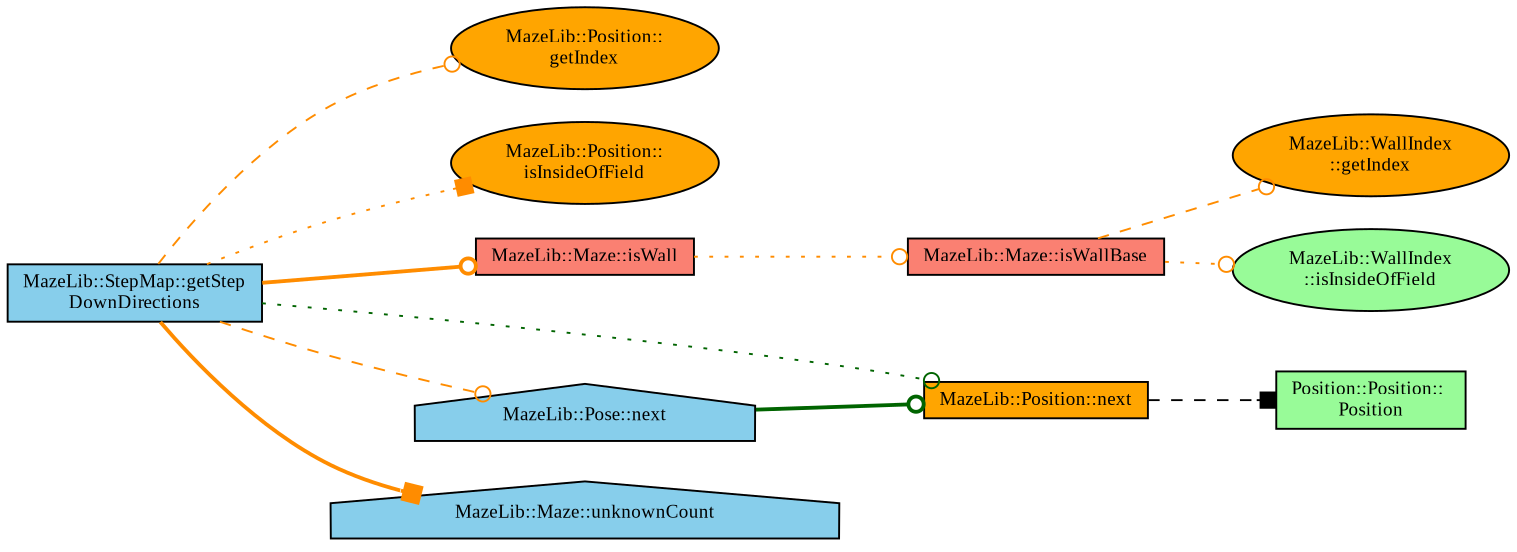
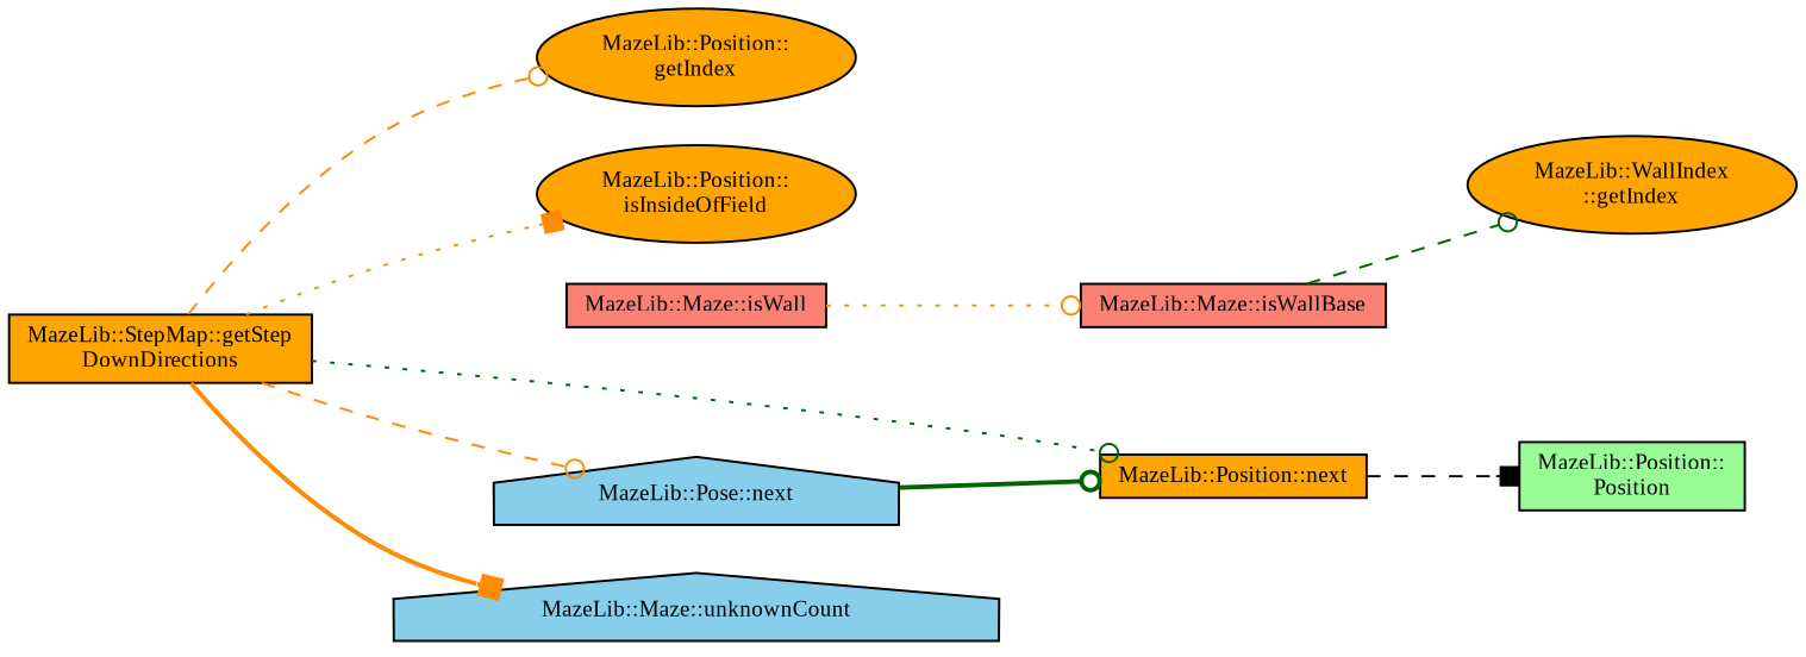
  digraph {
    fontname="Liberation Serif"
    rankdir=LR
    node [color=black fillcolor=orange fontname="Liberation Serif" fontsize=10 shape=box style=filled]
    edge [arrowhead=odot color=darkorange fontname="Liberation Serif" fontsize=10 labelfontname=Helvetica labelfontsize=10 style=dashed]
-   n1 [fillcolor=skyblue fontcolor=black height=0.2 label="MazeLib::StepMap::getStep\lDownDirections" width=0.4]
+   n1 [fontcolor=black height=0.2 label="MazeLib::StepMap::getStep\lDownDirections" width=0.4]
    n2 [height=0.2 label="MazeLib::Position::\lgetIndex" shape=ellipse width=0.4]
    n3 [height=0.2 label="MazeLib::Position::\lisInsideOfField" shape=ellipse width=0.4]
    n4 [fillcolor=salmon height=0.2 label="MazeLib::Maze::isWall" width=0.4]
    n5 [height=0.2 label="MazeLib::Position::next" width=0.4]
    n6 [fillcolor=skyblue height=0.2 label="MazeLib::Pose::next" shape=house width=0.4]
    n7 [fillcolor=skyblue height=0.2 label="MazeLib::Maze::unknownCount" shape=house width=0.4]
    n8 [fillcolor=salmon height=0.2 label="MazeLib::Maze::isWallBase" width=0.4]
-   n9 [fillcolor=palegreen height=0.2 label="Position::Position::\lPosition" width=0.4]
+   n9 [fillcolor=palegreen height=0.2 label="MazeLib::Position::\lPosition" width=0.4]
    n10 [height=0.2 label="MazeLib::WallIndex\l::getIndex" shape=ellipse width=0.4]
-   n11 [fillcolor=palegreen height=0.2 label="MazeLib::WallIndex\l::isInsideOfField" shape=ellipse width=0.4]
    n1 -> n2
    n1 -> n3 [arrowhead=box style=dotted]
-   n1 -> n4 [style=bold]
    n1 -> n5 [color=darkgreen style=dotted]
    n1 -> n6
    n1 -> n7 [arrowhead=box style=bold]
    n4 -> n8 [style=dotted]
    n5 -> n9 [arrowhead=box color=black]
    n6 -> n5 [color=darkgreen style=bold]
-   n8 -> n10
-   n8 -> n11 [style=dotted]
+   n8 -> n10 [color=darkgreen]
  }
